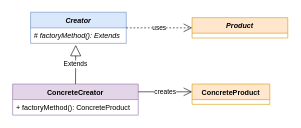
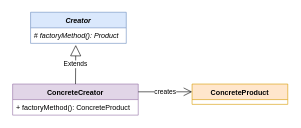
  <mxCell id="0" />
  <mxCell id="1" parent="0" />
  <mxCell id="2" value="Creator" style="swimlane;fontStyle=3;align=center;verticalAlign=top;childLayout=stackLayout;horizontal=1;startSize=26;horizontalStack=0;resizeParent=1;resizeParentMax=0;resizeLast=0;collapsible=1;marginBottom=0;fillColor=#dae8fc;strokeColor=#6c8ebf;" vertex="1" parent="1"><mxGeometry x="50" y="20" width="160" height="52" as="geometry" /></mxCell>
- <mxCell id="3" value="# factoryMethod(): Extends" style="text;strokeColor=none;fillColor=none;align=left;verticalAlign=top;spacingLeft=4;spacingRight=4;overflow=hidden;rotatable=0;points=[[0,0.5],[1,0.5]];portConstraint=eastwest;fontStyle=2" vertex="1" parent="2"><mxGeometry y="26" width="160" height="26" as="geometry" /></mxCell>
+ <mxCell id="3" value="# factoryMethod(): Product" style="text;strokeColor=none;fillColor=none;align=left;verticalAlign=top;spacingLeft=4;spacingRight=4;overflow=hidden;rotatable=0;points=[[0,0.5],[1,0.5]];portConstraint=eastwest;fontStyle=2" vertex="1" parent="2"><mxGeometry y="26" width="160" height="26" as="geometry" /></mxCell>
  <mxCell id="4" value="ConcreteCreator" style="swimlane;fontStyle=1;align=center;verticalAlign=top;childLayout=stackLayout;horizontal=1;startSize=26;horizontalStack=0;resizeParent=1;resizeParentMax=0;resizeLast=0;collapsible=1;marginBottom=0;fillColor=#e1d5e7;strokeColor=#9673a6;" vertex="1" parent="1"><mxGeometry x="20" y="140" width="210" height="52" as="geometry" /></mxCell>
  <mxCell id="5" value="+ factoryMethod(): ConcreteProduct" style="text;strokeColor=none;fillColor=none;align=left;verticalAlign=top;spacingLeft=4;spacingRight=4;overflow=hidden;rotatable=0;points=[[0,0.5],[1,0.5]];portConstraint=eastwest;" vertex="1" parent="4"><mxGeometry y="26" width="210" height="26" as="geometry" /></mxCell>
  <mxCell id="6" value="Extends" style="endArrow=block;endSize=16;endFill=0;html=1;entryX=0.472;entryY=1.108;entryDx=0;entryDy=0;entryPerimeter=0;" edge="1" parent="1" source="4" target="3"><mxGeometry width="160" relative="1" as="geometry"><mxPoint x="280" y="180" as="sourcePoint" /><mxPoint x="440" y="180" as="targetPoint" /></mxGeometry></mxCell>
- <mxCell id="7" value="Product" style="swimlane;fontStyle=3;align=center;verticalAlign=top;childLayout=stackLayout;horizontal=1;startSize=26;horizontalStack=0;resizeParent=1;resizeParentMax=0;resizeLast=0;collapsible=1;marginBottom=0;fillColor=#ffe6cc;strokeColor=#d79b00;" vertex="1" parent="1"><mxGeometry x="320" y="29" width="160" height="34" as="geometry" /></mxCell>
- <mxCell id="8" value="ConcreteProduct" style="swimlane;fontStyle=1;align=center;verticalAlign=top;childLayout=stackLayout;horizontal=1;startSize=26;horizontalStack=0;resizeParent=1;resizeParentMax=0;resizeLast=0;collapsible=1;marginBottom=0;fillColor=#ffe6cc;strokeColor=#d79b00;" vertex="1" parent="1"><mxGeometry x="320" y="140" width="130" height="34" as="geometry" /></mxCell>
- <mxCell id="9" value="uses" style="endArrow=open;endSize=12;dashed=1;html=1;exitX=1;exitY=0.5;exitDx=0;exitDy=0;entryX=0;entryY=0.5;entryDx=0;entryDy=0;" edge="1" parent="1" source="2" target="7"><mxGeometry width="160" relative="1" as="geometry"><mxPoint x="280" y="180" as="sourcePoint" /><mxPoint x="440" y="180" as="targetPoint" /><Array as="points"><mxPoint x="270" y="46" /></Array></mxGeometry></mxCell>
+ <mxCell id="8" value="ConcreteProduct" style="swimlane;fontStyle=1;align=center;verticalAlign=top;childLayout=stackLayout;horizontal=1;startSize=26;horizontalStack=0;resizeParent=1;resizeParentMax=0;resizeLast=0;collapsible=1;marginBottom=0;fillColor=#ffe6cc;strokeColor=#d79b00;" vertex="1" parent="1"><mxGeometry x="320" y="140" width="160" height="34" as="geometry" /></mxCell>
  <mxCell id="10" value="creates" style="endArrow=open;endSize=12;dashed=0;html=1;exitX=1;exitY=0.25;exitDx=0;exitDy=0;entryX=0;entryY=0.382;entryDx=0;entryDy=0;entryPerimeter=0;" edge="1" parent="1" source="4" target="8"><mxGeometry width="160" relative="1" as="geometry"><mxPoint x="220" y="56" as="sourcePoint" /><mxPoint x="330" y="56" as="targetPoint" /></mxGeometry></mxCell>
